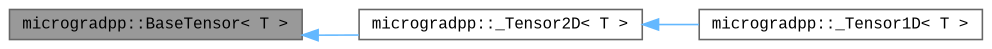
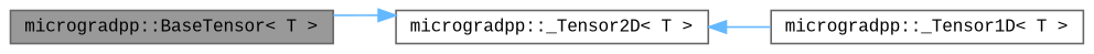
  digraph {
    fontname="Liberation Mono"
    rankdir=LR
    node [color=gray40 fillcolor=white fontname="Liberation Mono" fontsize=10 shape=box style=filled]
    edge [color=steelblue1 dir=back fontname="Liberation Mono" fontsize=10 labelfontname=Helvetica labelfontsize=10 style=solid]
    n1 [fillcolor=grey60 fontcolor=black height=0.2 label="microgradpp::BaseTensor\< T \>" width=0.4]
    n2 [height=0.2 label="microgradpp::_Tensor2D\< T \>" width=0.4]
    n3 [height=0.2 label="microgradpp::_Tensor1D\< T \>" width=0.4]
-   n1 -> n2
+   n2 -> n1
    n2 -> n3
  }
